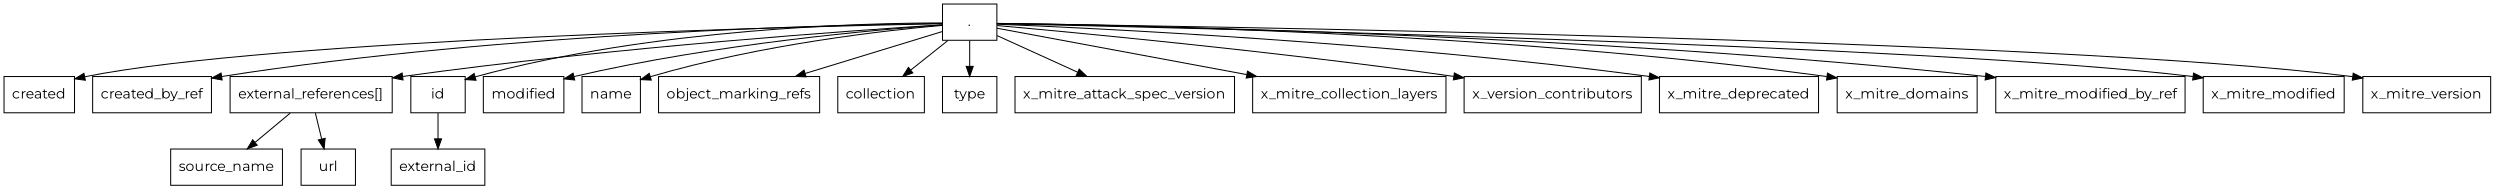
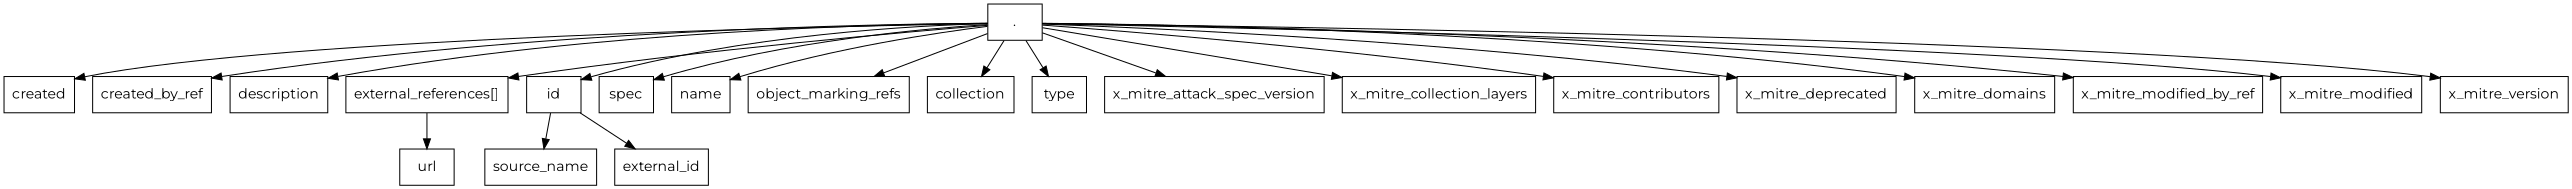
  digraph {
    fontname=Montserrat
    rankdir=TB
    node [fontname=Montserrat shape=box]
    edge [dir=forward fontname=Montserrat]
    n1 [label="."]
    n2 [label=created]
    n3 [label=created_by_ref]
+   n4 [label=description]
    n5 [label="external_references[]"]
    n6 [label=id]
-   n7 [label=modified]
+   n7 [label=spec]
    n8 [label=name]
    n9 [label=object_marking_refs]
    n10 [label=collection]
    n11 [label=type]
    n12 [label=x_mitre_attack_spec_version]
    n13 [label=x_mitre_collection_layers]
-   n14 [label=x_version_contributors]
+   n14 [label=x_mitre_contributors]
    n15 [label=x_mitre_deprecated]
    n16 [label=x_mitre_domains]
    n17 [label=x_mitre_modified_by_ref]
    n18 [label=x_mitre_modified]
    n19 [label=x_mitre_version]
    n20 [label=source_name]
    n21 [label=url]
    n22 [label=external_id]
    n1 -> n2
    n1 -> n3
+   n1 -> n4
    n1 -> n5
    n1 -> n6
    n1 -> n7
    n1 -> n8
    n1 -> n9
    n1 -> n10
    n1 -> n11
    n1 -> n12
    n1 -> n13
    n1 -> n14
    n1 -> n15
    n1 -> n16
    n1 -> n17
    n1 -> n18
    n1 -> n19
-   n5 -> n20
+   n6 -> n20
    n5 -> n21
    n6 -> n22
  }
